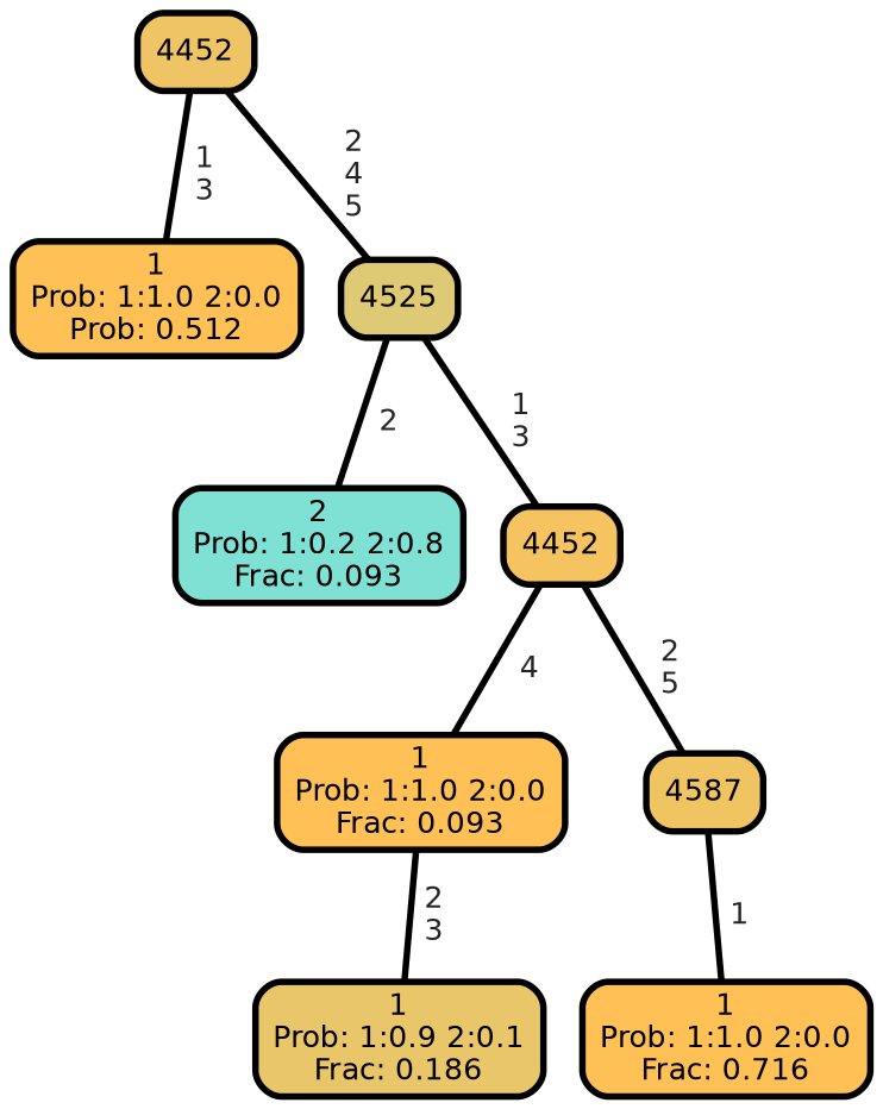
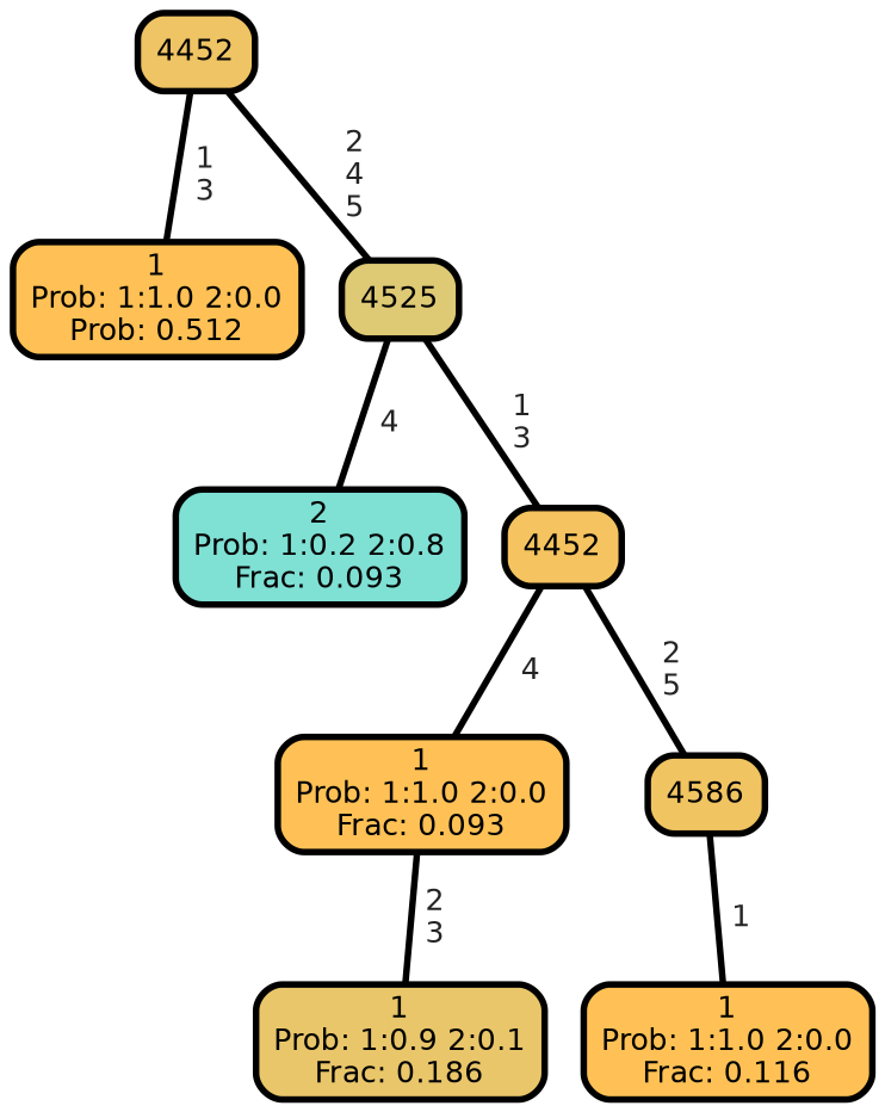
  graph {
    ranksep="0 equally"
    splines=straight
    node [color=black fillcolor="#ffc155" fontcolor=black fontname=helvetica penwidth=3 shape=box style="filled, rounded"]
    edge [color=black fontcolor=grey14 fontname=helvetica fontweight=bold penwidth=3]
    n1 [label="1\nProb: 1:1.0 2:0.0\nProb: 0.512"]
    n2 [fillcolor="#efc464" label=4452]
    n3 [fillcolor="#dec975" label=4525]
    n4 [fillcolor="#7fe0d4" label="2\nProb: 1:0.2 2:0.8\nFrac: 0.093"]
    n5 [fillcolor="#f5c35f" label=4452]
    n6 [label="1\nProb: 1:1.0 2:0.0\nFrac: 0.093"]
-   n7 [fillcolor="#f1c462" label=4587]
+   n7 [fillcolor="#f1c462" label=4586]
    n8 [fillcolor="#e9c66a" label="1\nProb: 1:0.9 2:0.1\nFrac: 0.186"]
-   n9 [label="1\nProb: 1:1.0 2:0.0\nFrac: 0.716"]
+   n9 [label="1\nProb: 1:1.0 2:0.0\nFrac: 0.116"]
    subgraph sub_1 {
      rank=same
    }
    n2 -- n1 [label=" 1\n 3"]
    n2 -- n3 [label=" 2\n 4\n 5"]
-   n3 -- n4 [label=" 2"]
+   n3 -- n4 [label=" 4"]
    n3 -- n5 [label=" 1\n 3"]
    n5 -- n6 [label=" 4"]
    n5 -- n7 [label=" 2\n 5"]
    n6 -- n8 [label=" 2\n 3"]
    n7 -- n9 [label=" 1"]
  }
